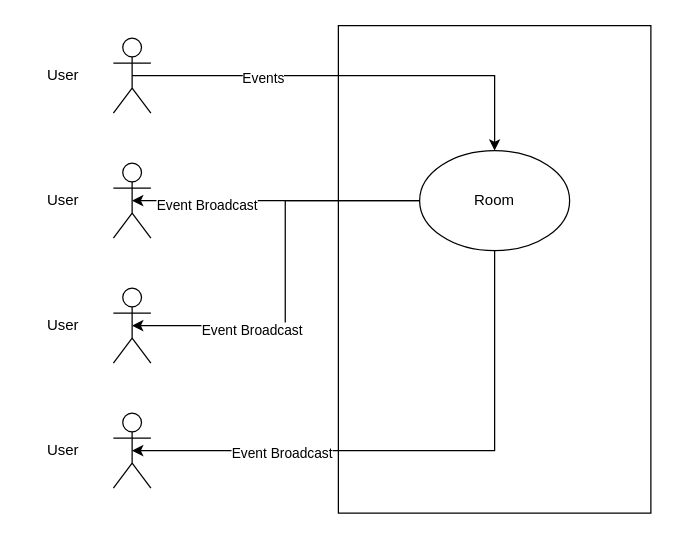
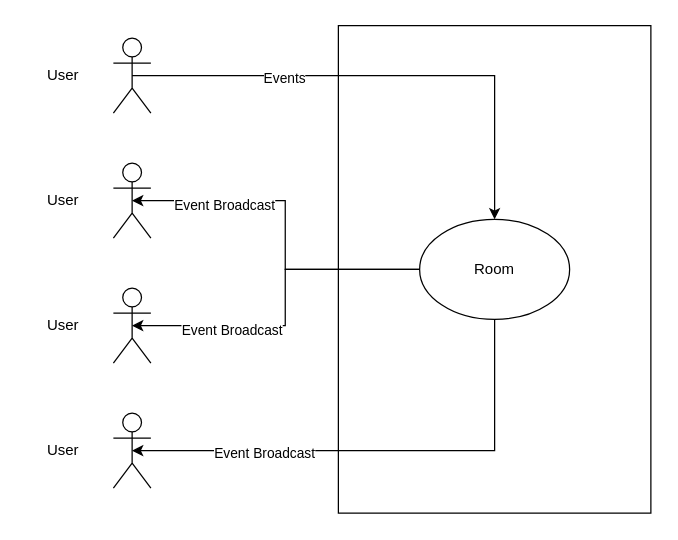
  <mxCell id="0" />
  <mxCell id="1" parent="0" />
  <mxCell id="2" value="" style="rounded=0;whiteSpace=wrap;html=1;" parent="1" vertex="1"><mxGeometry x="270" y="20" width="250" height="390" as="geometry" /></mxCell>
  <mxCell id="3" style="edgeStyle=orthogonalEdgeStyle;rounded=0;orthogonalLoop=1;jettySize=auto;html=1;exitX=0.5;exitY=0.5;exitDx=0;exitDy=0;exitPerimeter=0;entryX=0;entryY=0.5;entryDx=0;entryDy=0;startArrow=classic;startFill=1;endArrow=none;endFill=0;" parent="1" source="5" target="6" edge="1"><mxGeometry relative="1" as="geometry" /></mxCell>
  <mxCell id="4" value="Event Broadcast" style="edgeLabel;html=1;align=center;verticalAlign=middle;resizable=0;points=[];" vertex="1" connectable="0" parent="3"><mxGeometry x="-0.489" y="-3" relative="1" as="geometry"><mxPoint as="offset" /></mxGeometry></mxCell>
  <mxCell id="5" value="Actor" style="shape=umlActor;verticalLabelPosition=bottom;verticalAlign=top;html=1;outlineConnect=0;noLabel=1;" parent="1" vertex="1"><mxGeometry x="90" y="130" width="30" height="60" as="geometry" /></mxCell>
- <mxCell id="6" value="Room" style="ellipse;whiteSpace=wrap;html=1;" parent="1" vertex="1"><mxGeometry x="335" y="120" width="120" height="80" as="geometry" /></mxCell>
+ <mxCell id="6" value="Room" style="ellipse;whiteSpace=wrap;html=1;" parent="1" vertex="1"><mxGeometry x="335" y="175" width="120" height="80" as="geometry" /></mxCell>
  <mxCell id="7" style="edgeStyle=orthogonalEdgeStyle;rounded=0;orthogonalLoop=1;jettySize=auto;html=1;exitX=0.5;exitY=0.5;exitDx=0;exitDy=0;exitPerimeter=0;entryX=0;entryY=0.5;entryDx=0;entryDy=0;startArrow=classic;startFill=1;endArrow=none;endFill=0;" parent="1" source="9" target="6" edge="1"><mxGeometry relative="1" as="geometry" /></mxCell>
  <mxCell id="8" value="Event Broadcast" style="edgeLabel;html=1;align=center;verticalAlign=middle;resizable=0;points=[];" vertex="1" connectable="0" parent="7"><mxGeometry x="-0.427" y="-3" relative="1" as="geometry"><mxPoint as="offset" /></mxGeometry></mxCell>
  <mxCell id="9" value="Actor" style="shape=umlActor;verticalLabelPosition=bottom;verticalAlign=top;html=1;outlineConnect=0;noLabel=1;" parent="1" vertex="1"><mxGeometry x="90" y="230" width="30" height="60" as="geometry" /></mxCell>
  <mxCell id="10" style="edgeStyle=orthogonalEdgeStyle;rounded=0;orthogonalLoop=1;jettySize=auto;html=1;exitX=0.5;exitY=0.5;exitDx=0;exitDy=0;exitPerimeter=0;entryX=0.5;entryY=0;entryDx=0;entryDy=0;" parent="1" source="12" target="6" edge="1"><mxGeometry relative="1" as="geometry"><Array as="points"><mxPoint x="395" y="60" /></Array></mxGeometry></mxCell>
  <mxCell id="11" value="Events" style="edgeLabel;html=1;align=center;verticalAlign=middle;resizable=0;points=[];" vertex="1" connectable="0" parent="10"><mxGeometry x="-0.404" y="-1" relative="1" as="geometry"><mxPoint as="offset" /></mxGeometry></mxCell>
  <mxCell id="12" value="Actor" style="shape=umlActor;verticalLabelPosition=bottom;verticalAlign=top;html=1;outlineConnect=0;noLabel=1;" parent="1" vertex="1"><mxGeometry x="90" y="30" width="30" height="60" as="geometry" /></mxCell>
  <mxCell id="13" style="edgeStyle=orthogonalEdgeStyle;rounded=0;orthogonalLoop=1;jettySize=auto;html=1;exitX=0.5;exitY=0.5;exitDx=0;exitDy=0;exitPerimeter=0;endArrow=none;endFill=0;startArrow=classic;startFill=1;" parent="1" source="15" target="6" edge="1"><mxGeometry relative="1" as="geometry" /></mxCell>
  <mxCell id="14" value="Event Broadcast" style="edgeLabel;html=1;align=center;verticalAlign=middle;resizable=0;points=[];" vertex="1" connectable="0" parent="13"><mxGeometry x="-0.469" y="-1" relative="1" as="geometry"><mxPoint as="offset" /></mxGeometry></mxCell>
  <mxCell id="15" value="Actor" style="shape=umlActor;verticalLabelPosition=bottom;verticalAlign=top;html=1;outlineConnect=0;noLabel=1;" parent="1" vertex="1"><mxGeometry x="90" y="330" width="30" height="60" as="geometry" /></mxCell>
  <mxCell id="16" value="User" style="text;html=1;strokeColor=none;fillColor=none;align=center;verticalAlign=middle;whiteSpace=wrap;rounded=0;" parent="1" vertex="1"><mxGeometry x="20" y="45" width="60" height="30" as="geometry" /></mxCell>
  <mxCell id="17" value="User" style="text;html=1;strokeColor=none;fillColor=none;align=center;verticalAlign=middle;whiteSpace=wrap;rounded=0;" parent="1" vertex="1"><mxGeometry x="20" y="145" width="60" height="30" as="geometry" /></mxCell>
  <mxCell id="18" value="User" style="text;html=1;strokeColor=none;fillColor=none;align=center;verticalAlign=middle;whiteSpace=wrap;rounded=0;" parent="1" vertex="1"><mxGeometry x="20" y="245" width="60" height="30" as="geometry" /></mxCell>
  <mxCell id="19" value="User" style="text;html=1;strokeColor=none;fillColor=none;align=center;verticalAlign=middle;whiteSpace=wrap;rounded=0;" parent="1" vertex="1"><mxGeometry x="20" y="345" width="60" height="30" as="geometry" /></mxCell>
